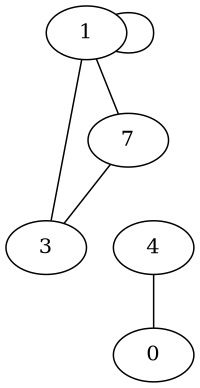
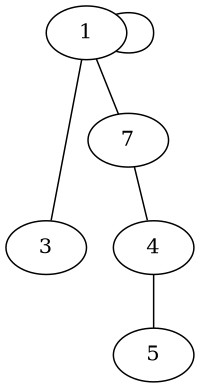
  graph {
    edge [color=black dir=none]
    1
    n2 [label=7]
    3
    4
-   5 [label=0]
+   5
    1 -- 1
    1 -- n2
    1 -- 3
-   n2 -- 3
+   n2 -- 4
    4 -- 5
  }
